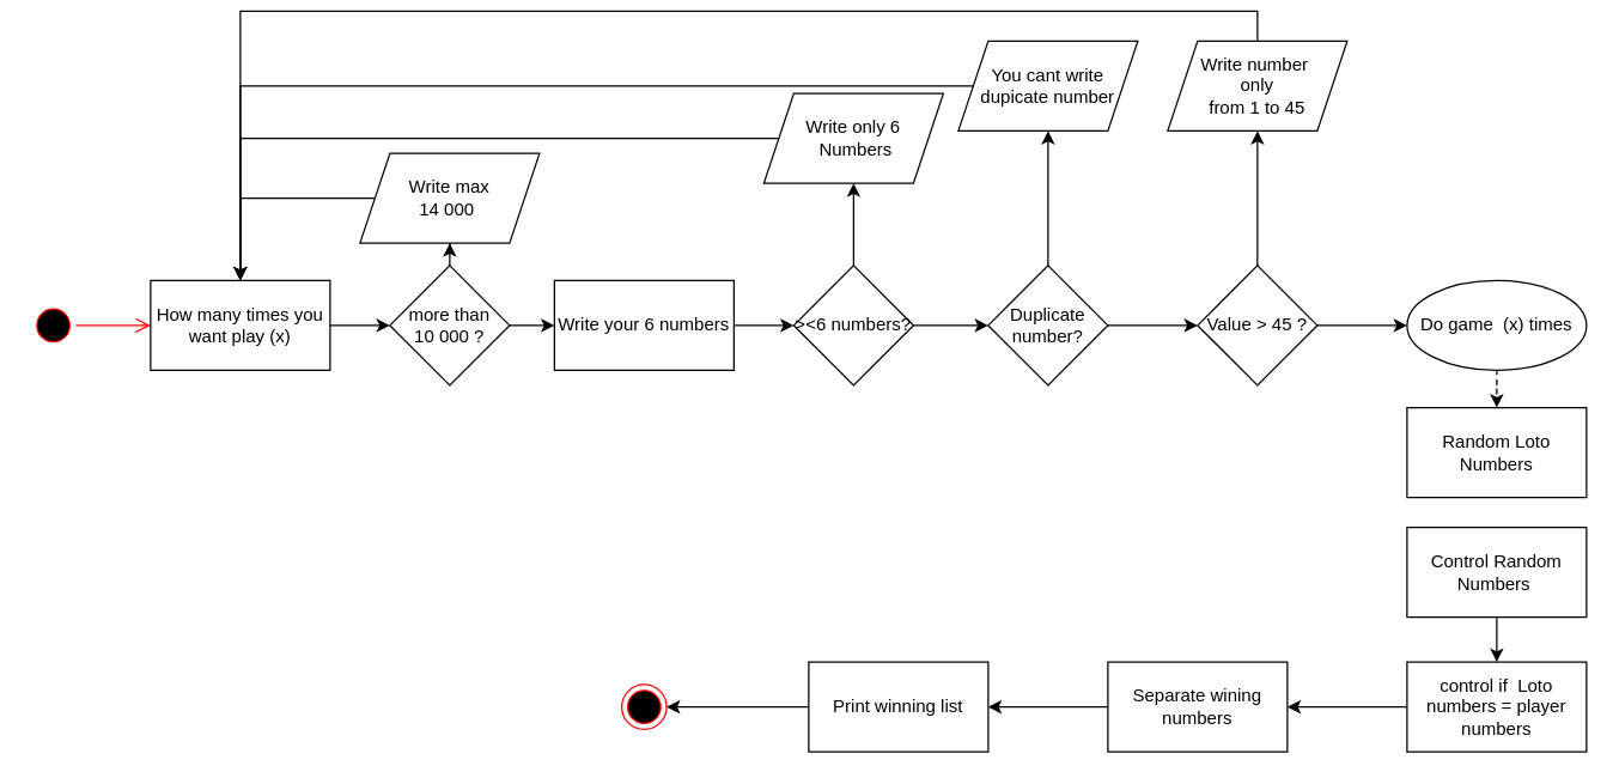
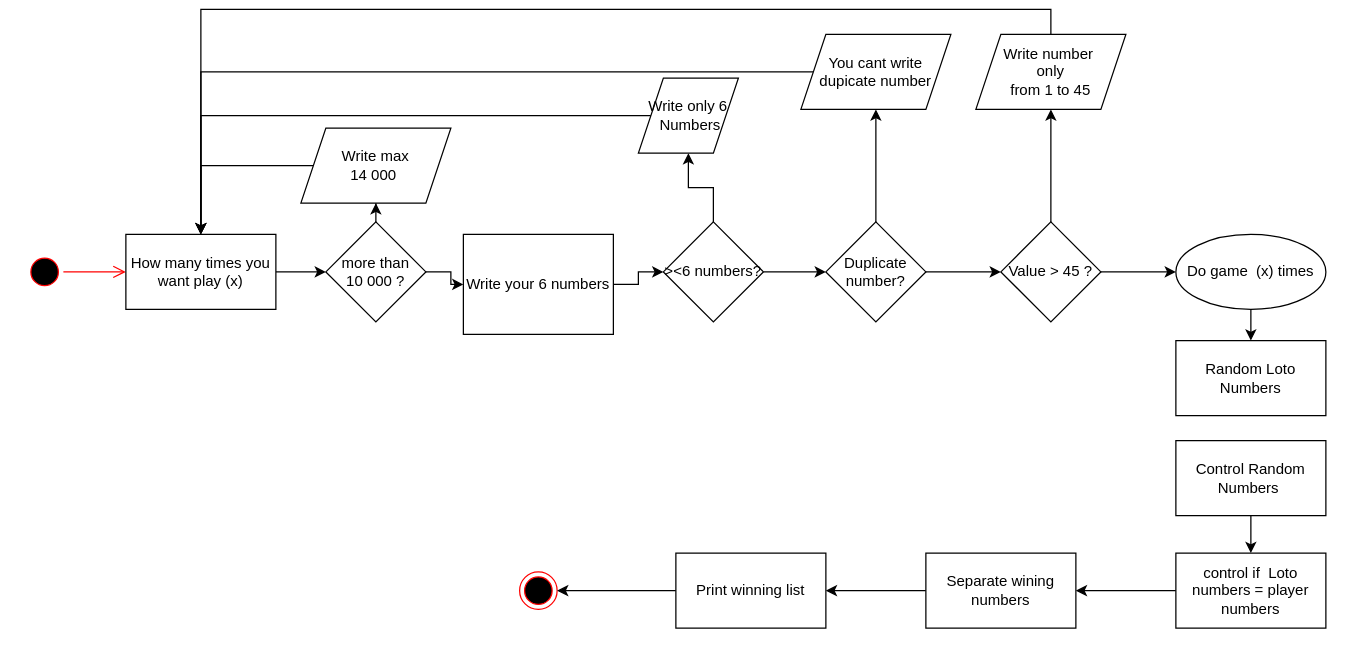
  <mxCell id="0" />
  <mxCell id="1" parent="0" />
  <mxCell id="2" value="" style="ellipse;html=1;shape=startState;fillColor=#000000;strokeColor=#ff0000;" vertex="1" parent="1"><mxGeometry x="20" y="195" width="30" height="30" as="geometry" /></mxCell>
  <mxCell id="3" value="" style="edgeStyle=orthogonalEdgeStyle;html=1;verticalAlign=bottom;endArrow=open;endSize=8;strokeColor=#ff0000;rounded=0;" edge="1" source="2" parent="1" target="6"><mxGeometry relative="1" as="geometry"><mxPoint x="150" y="210" as="targetPoint" /></mxGeometry></mxCell>
  <mxCell id="4" value="" style="ellipse;html=1;shape=endState;fillColor=#000000;strokeColor=#ff0000;" vertex="1" parent="1"><mxGeometry x="415" y="450" width="30" height="30" as="geometry" /></mxCell>
  <mxCell id="5" value="" style="edgeStyle=orthogonalEdgeStyle;rounded=0;orthogonalLoop=1;jettySize=auto;html=1;" edge="1" parent="1" source="6" target="9"><mxGeometry relative="1" as="geometry" /></mxCell>
  <mxCell id="6" value="How many times you&lt;br&gt;want play (x)" style="rounded=0;whiteSpace=wrap;html=1;" vertex="1" parent="1"><mxGeometry x="100" y="180" width="120" height="60" as="geometry" /></mxCell>
  <mxCell id="7" value="" style="edgeStyle=orthogonalEdgeStyle;rounded=0;orthogonalLoop=1;jettySize=auto;html=1;" edge="1" parent="1" source="9" target="11"><mxGeometry relative="1" as="geometry" /></mxCell>
  <mxCell id="8" value="" style="edgeStyle=orthogonalEdgeStyle;rounded=0;orthogonalLoop=1;jettySize=auto;html=1;" edge="1" parent="1" source="9" target="13"><mxGeometry relative="1" as="geometry" /></mxCell>
  <mxCell id="9" value="more than&lt;br&gt;10 000 ?" style="rhombus;whiteSpace=wrap;html=1;rounded=0;" vertex="1" parent="1"><mxGeometry x="260" y="170" width="80" height="80" as="geometry" /></mxCell>
  <mxCell id="10" style="edgeStyle=orthogonalEdgeStyle;rounded=0;orthogonalLoop=1;jettySize=auto;html=1;exitX=0;exitY=0.5;exitDx=0;exitDy=0;entryX=0.5;entryY=0;entryDx=0;entryDy=0;" edge="1" parent="1" source="11" target="6"><mxGeometry relative="1" as="geometry" /></mxCell>
  <mxCell id="11" value="Write max&lt;br&gt;14 000&amp;nbsp;" style="shape=parallelogram;perimeter=parallelogramPerimeter;whiteSpace=wrap;html=1;fixedSize=1;rounded=0;" vertex="1" parent="1"><mxGeometry x="240" y="95" width="120" height="60" as="geometry" /></mxCell>
  <mxCell id="12" value="" style="edgeStyle=orthogonalEdgeStyle;rounded=0;orthogonalLoop=1;jettySize=auto;html=1;" edge="1" parent="1" source="13" target="16"><mxGeometry relative="1" as="geometry" /></mxCell>
- <mxCell id="13" value="Write your 6 numbers" style="whiteSpace=wrap;html=1;rounded=0;" vertex="1" parent="1"><mxGeometry x="370" y="180" width="120" height="60" as="geometry" /></mxCell>
+ <mxCell id="13" value="Write your 6 numbers" style="whiteSpace=wrap;html=1;rounded=0;" vertex="1" parent="1"><mxGeometry x="370" y="180" width="120" height="80" as="geometry" /></mxCell>
  <mxCell id="14" value="" style="edgeStyle=orthogonalEdgeStyle;rounded=0;orthogonalLoop=1;jettySize=auto;html=1;" edge="1" parent="1" source="16" target="18"><mxGeometry relative="1" as="geometry" /></mxCell>
  <mxCell id="15" value="" style="edgeStyle=orthogonalEdgeStyle;rounded=0;orthogonalLoop=1;jettySize=auto;html=1;" edge="1" parent="1" source="16" target="21"><mxGeometry relative="1" as="geometry" /></mxCell>
  <mxCell id="16" value="&amp;gt;&amp;lt;6 numbers?" style="rhombus;whiteSpace=wrap;html=1;rounded=0;" vertex="1" parent="1"><mxGeometry x="530" y="170" width="80" height="80" as="geometry" /></mxCell>
  <mxCell id="17" style="edgeStyle=orthogonalEdgeStyle;rounded=0;orthogonalLoop=1;jettySize=auto;html=1;exitX=0;exitY=0.5;exitDx=0;exitDy=0;entryX=0.5;entryY=0;entryDx=0;entryDy=0;" edge="1" parent="1" source="18" target="6"><mxGeometry relative="1" as="geometry" /></mxCell>
- <mxCell id="18" value="Write only 6&lt;br&gt;&amp;nbsp;Numbers" style="shape=parallelogram;perimeter=parallelogramPerimeter;whiteSpace=wrap;html=1;fixedSize=1;rounded=0;" vertex="1" parent="1"><mxGeometry x="510" y="55" width="120" height="60" as="geometry" /></mxCell>
+ <mxCell id="18" value="Write only 6&lt;br&gt;&amp;nbsp;Numbers" style="shape=parallelogram;perimeter=parallelogramPerimeter;whiteSpace=wrap;html=1;fixedSize=1;rounded=0;" vertex="1" parent="1"><mxGeometry x="510" y="55" width="80" height="60" as="geometry" /></mxCell>
  <mxCell id="19" value="" style="edgeStyle=orthogonalEdgeStyle;rounded=0;orthogonalLoop=1;jettySize=auto;html=1;" edge="1" parent="1" source="21" target="23"><mxGeometry relative="1" as="geometry" /></mxCell>
  <mxCell id="20" value="" style="edgeStyle=orthogonalEdgeStyle;rounded=0;orthogonalLoop=1;jettySize=auto;html=1;" edge="1" parent="1" source="21" target="26"><mxGeometry relative="1" as="geometry" /></mxCell>
  <mxCell id="21" value="Duplicate&lt;br&gt;number?" style="rhombus;whiteSpace=wrap;html=1;rounded=0;" vertex="1" parent="1"><mxGeometry x="660" y="170" width="80" height="80" as="geometry" /></mxCell>
  <mxCell id="22" style="edgeStyle=orthogonalEdgeStyle;rounded=0;orthogonalLoop=1;jettySize=auto;html=1;exitX=0;exitY=0.5;exitDx=0;exitDy=0;entryX=0.5;entryY=0;entryDx=0;entryDy=0;" edge="1" parent="1" source="23" target="6"><mxGeometry relative="1" as="geometry" /></mxCell>
  <mxCell id="23" value="You cant write&lt;br&gt;dupicate number" style="shape=parallelogram;perimeter=parallelogramPerimeter;whiteSpace=wrap;html=1;fixedSize=1;rounded=0;" vertex="1" parent="1"><mxGeometry x="640" y="20" width="120" height="60" as="geometry" /></mxCell>
  <mxCell id="24" value="" style="edgeStyle=orthogonalEdgeStyle;rounded=0;orthogonalLoop=1;jettySize=auto;html=1;" edge="1" parent="1" source="26" target="28"><mxGeometry relative="1" as="geometry" /></mxCell>
  <mxCell id="25" value="" style="edgeStyle=orthogonalEdgeStyle;rounded=0;orthogonalLoop=1;jettySize=auto;html=1;" edge="1" parent="1" source="26" target="30"><mxGeometry relative="1" as="geometry" /></mxCell>
  <mxCell id="26" value="Value &amp;gt; 45 ?" style="rhombus;whiteSpace=wrap;html=1;rounded=0;" vertex="1" parent="1"><mxGeometry x="800" y="170" width="80" height="80" as="geometry" /></mxCell>
  <mxCell id="27" style="edgeStyle=orthogonalEdgeStyle;rounded=0;orthogonalLoop=1;jettySize=auto;html=1;exitX=0.5;exitY=0;exitDx=0;exitDy=0;entryX=0.5;entryY=0;entryDx=0;entryDy=0;" edge="1" parent="1" source="28" target="6"><mxGeometry relative="1" as="geometry" /></mxCell>
  <mxCell id="28" value="Write number&amp;nbsp;&lt;br&gt;only&lt;br&gt;from 1 to 45" style="shape=parallelogram;perimeter=parallelogramPerimeter;whiteSpace=wrap;html=1;fixedSize=1;rounded=0;" vertex="1" parent="1"><mxGeometry x="780" y="20" width="120" height="60" as="geometry" /></mxCell>
- <mxCell id="29" value="" style="edgeStyle=orthogonalEdgeStyle;rounded=0;orthogonalLoop=1;jettySize=auto;html=1;dashed=1;" edge="1" parent="1" source="30" target="31"><mxGeometry relative="1" as="geometry" /></mxCell>
+ <mxCell id="29" value="" style="edgeStyle=orthogonalEdgeStyle;rounded=0;orthogonalLoop=1;jettySize=auto;html=1;" edge="1" parent="1" source="30" target="31"><mxGeometry relative="1" as="geometry" /></mxCell>
  <mxCell id="30" value="Do game&amp;nbsp; (x) times" style="ellipse;whiteSpace=wrap;html=1;rounded=0;" vertex="1" parent="1"><mxGeometry x="940" y="180" width="120" height="60" as="geometry" /></mxCell>
  <mxCell id="31" value="Random Loto Numbers" style="whiteSpace=wrap;html=1;rounded=0;" vertex="1" parent="1"><mxGeometry x="940" y="265" width="120" height="60" as="geometry" /></mxCell>
  <mxCell id="32" value="" style="edgeStyle=orthogonalEdgeStyle;rounded=0;orthogonalLoop=1;jettySize=auto;html=1;" edge="1" parent="1" source="33" target="35"><mxGeometry relative="1" as="geometry" /></mxCell>
  <mxCell id="33" value="Control Random Numbers&amp;nbsp;" style="whiteSpace=wrap;html=1;rounded=0;" vertex="1" parent="1"><mxGeometry x="940" y="345" width="120" height="60" as="geometry" /></mxCell>
  <mxCell id="34" value="" style="edgeStyle=orthogonalEdgeStyle;rounded=0;orthogonalLoop=1;jettySize=auto;html=1;" edge="1" parent="1" source="35" target="37"><mxGeometry relative="1" as="geometry" /></mxCell>
  <mxCell id="35" value="control if&amp;nbsp; Loto numbers = player numbers" style="whiteSpace=wrap;html=1;rounded=0;" vertex="1" parent="1"><mxGeometry x="940" y="435" width="120" height="60" as="geometry" /></mxCell>
  <mxCell id="36" value="" style="edgeStyle=orthogonalEdgeStyle;rounded=0;orthogonalLoop=1;jettySize=auto;html=1;" edge="1" parent="1" source="37" target="39"><mxGeometry relative="1" as="geometry" /></mxCell>
  <mxCell id="37" value="Separate wining numbers" style="whiteSpace=wrap;html=1;rounded=0;" vertex="1" parent="1"><mxGeometry x="740" y="435" width="120" height="60" as="geometry" /></mxCell>
  <mxCell id="38" style="edgeStyle=orthogonalEdgeStyle;rounded=0;orthogonalLoop=1;jettySize=auto;html=1;exitX=0;exitY=0.5;exitDx=0;exitDy=0;entryX=1;entryY=0.5;entryDx=0;entryDy=0;" edge="1" parent="1" source="39" target="4"><mxGeometry relative="1" as="geometry" /></mxCell>
  <mxCell id="39" value="Print winning list" style="whiteSpace=wrap;html=1;rounded=0;" vertex="1" parent="1"><mxGeometry x="540" y="435" width="120" height="60" as="geometry" /></mxCell>
